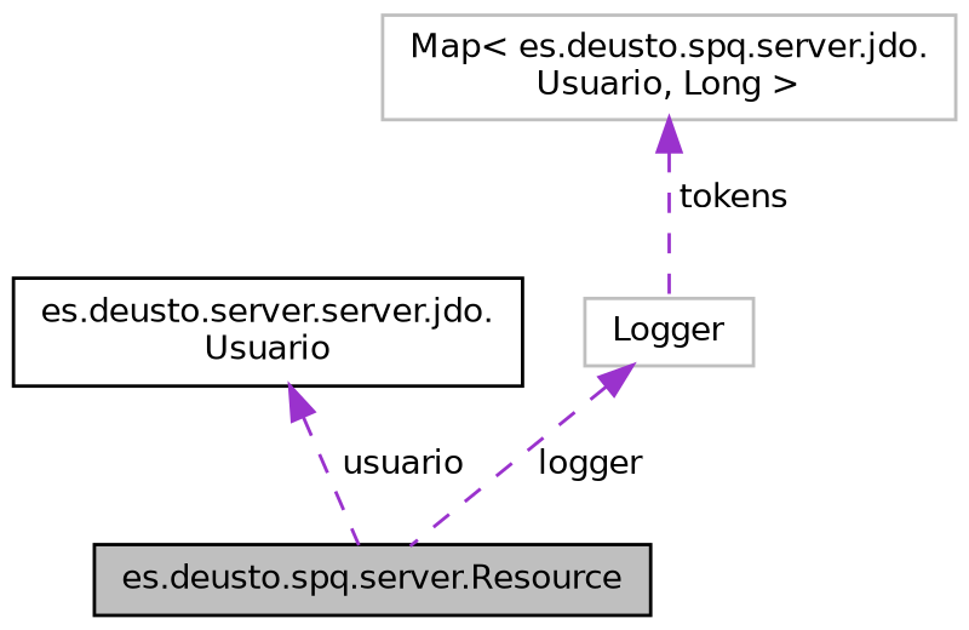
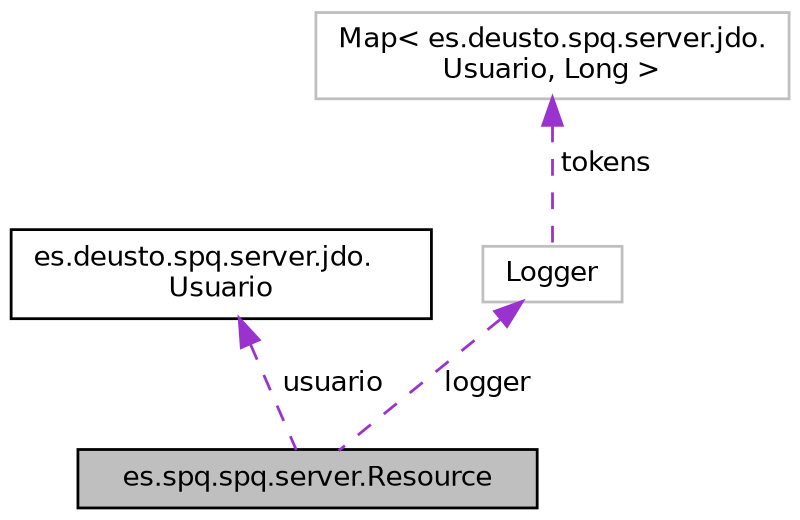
  digraph {
    rankdir=TB
    node [color=black fillcolor=white fontname=Helvetica fontsize=10 shape=record style=filled]
    edge [color=darkorchid3 dir=back fontname=Helvetica fontsize=10 labelfontname=Helvetica labelfontsize=10 style=dashed]
-   n1 [fillcolor=grey75 fontcolor=black height=0.2 label="es.deusto.spq.server.Resource" width=0.4]
-   n2 [height=0.2 label="es.deusto.server.server.jdo.\lUsuario" width=0.4]
+   n1 [fillcolor=grey75 fontcolor=black height=0.2 label="es.spq.spq.server.Resource" width=0.4]
+   n2 [height=0.2 label="es.deusto.spq.server.jdo.\lUsuario" width=0.4]
    n3 [color=grey75 height=0.2 label=Logger width=0.4]
    n4 [color=grey75 height=0.2 label="Map\< es.deusto.spq.server.jdo.\lUsuario, Long \>" width=0.4]
    n2 -> n1 [label=" usuario"]
    n3 -> n1 [label=" logger"]
    n4 -> n3 [label=" tokens"]
  }
